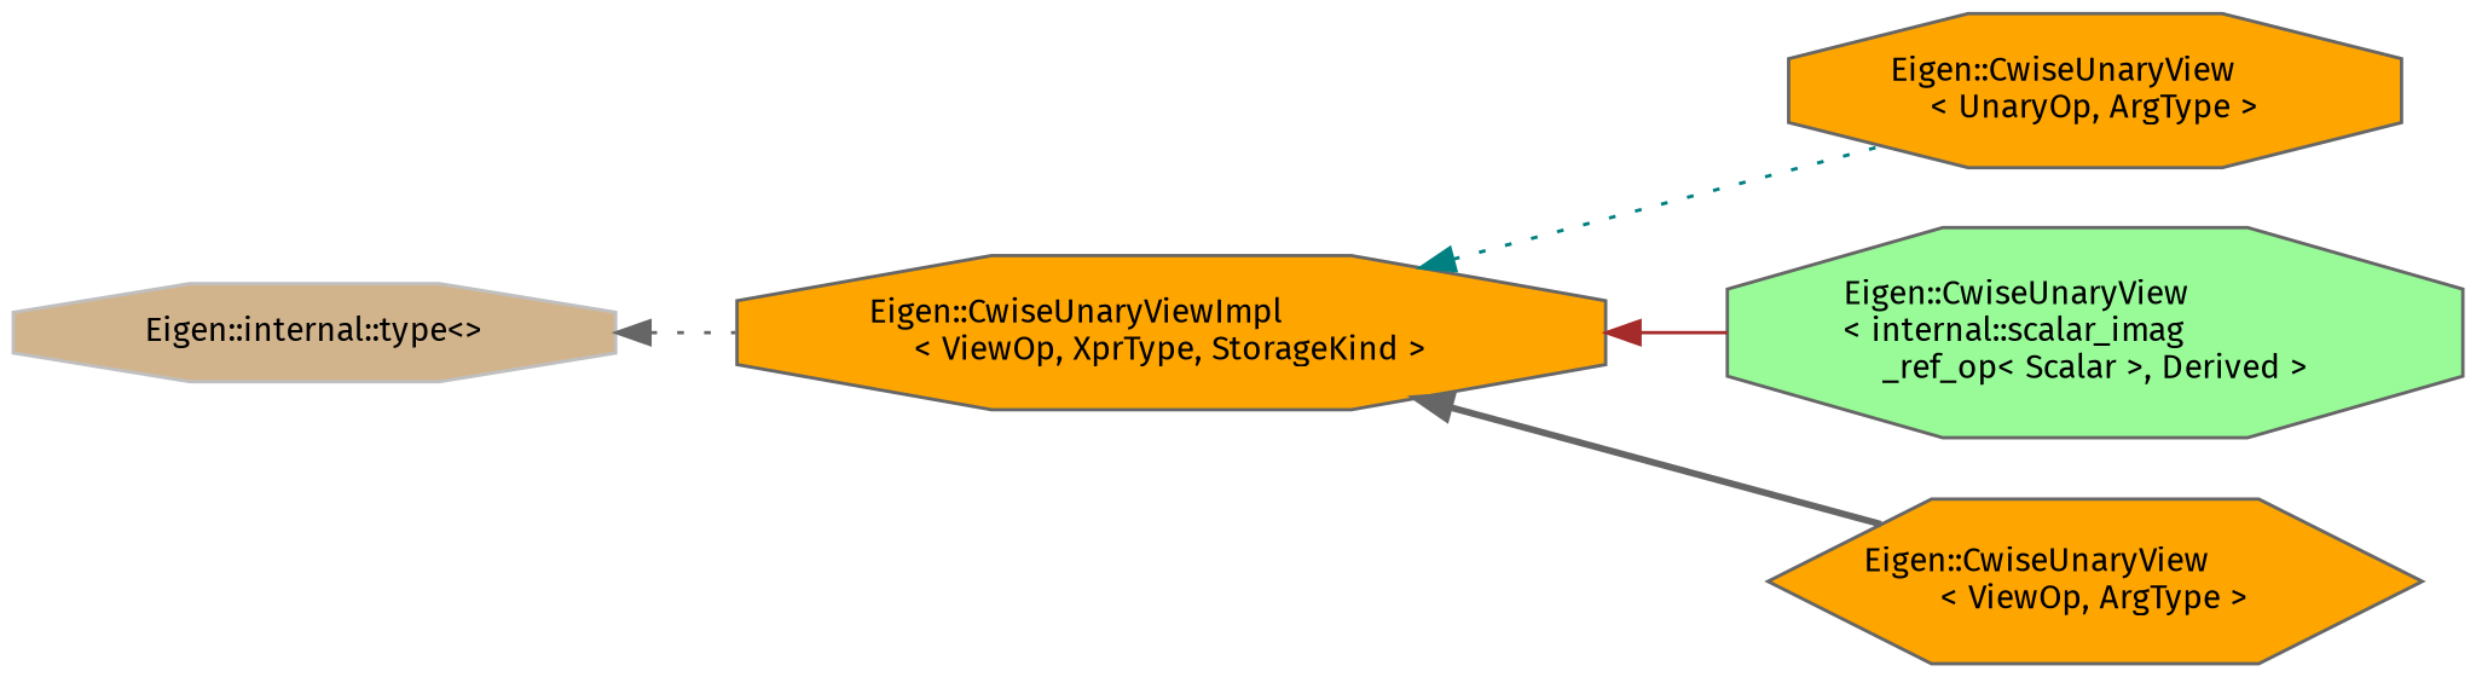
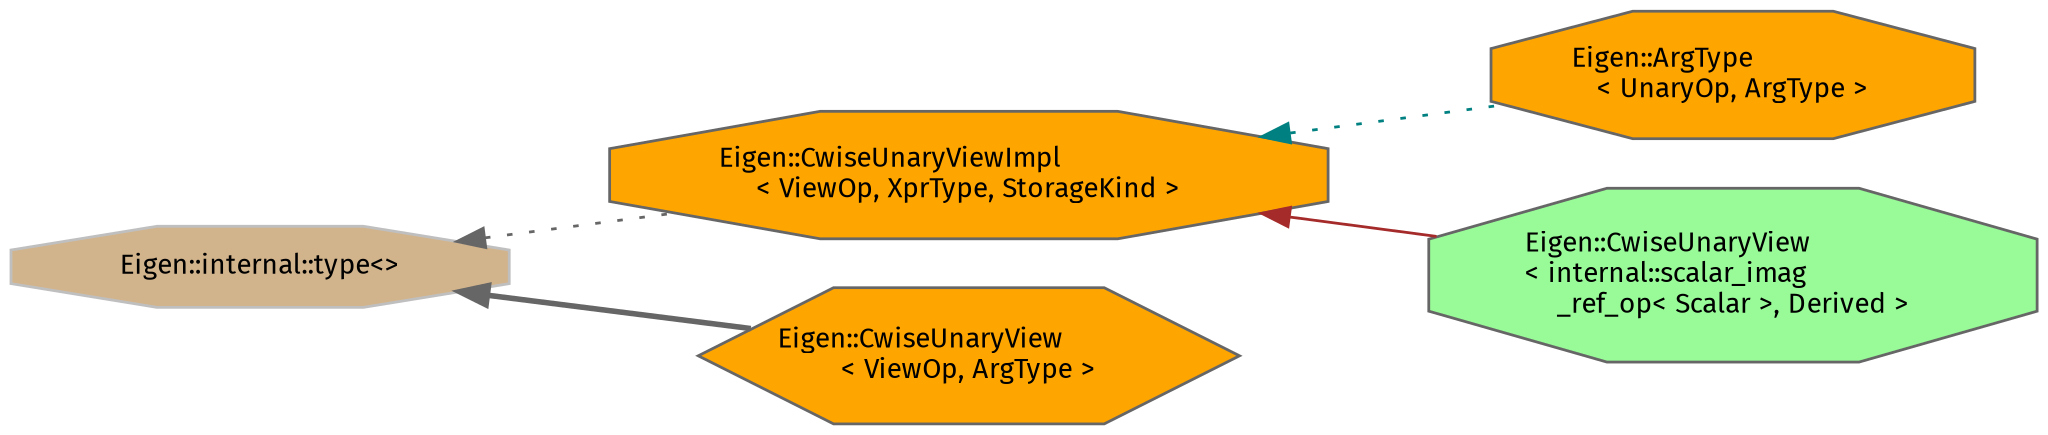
  digraph {
    fontname="Fira Sans"
    rankdir=LR
    node [color=gray40 fillcolor=orange fontname="Fira Sans" fontsize=10 shape=octagon style=filled]
    edge [color=gray40 dir=back fontname="Fira Sans" fontsize=10 labelfontname=Helvetica labelfontsize=10 style=dotted]
    n1 [fontcolor=black height=0.2 label="Eigen::CwiseUnaryViewImpl\l\< ViewOp, XprType, StorageKind \>" width=0.4]
-   n2 [height=0.2 label="Eigen::CwiseUnaryView\l\< UnaryOp, ArgType \>" width=0.4]
+   n2 [height=0.2 label="Eigen::ArgType\l\< UnaryOp, ArgType \>" width=0.4]
    n3 [fillcolor=palegreen height=0.2 label="Eigen::CwiseUnaryView\l\< internal::scalar_imag\l_ref_op\< Scalar \>, Derived \>" width=0.4]
    n4 [height=0.2 label="Eigen::CwiseUnaryView\l\< ViewOp, ArgType \>" shape=hexagon width=0.4]
    n5 [color=grey75 fillcolor=tan height=0.2 label="Eigen::internal::type\<\>" width=0.4]
    n1 -> n2 [color=teal]
    n1 -> n3 [color=brown style=solid]
-   n1 -> n4 [style=bold]
+   n5 -> n4 [style=bold]
    n5 -> n1
  }
